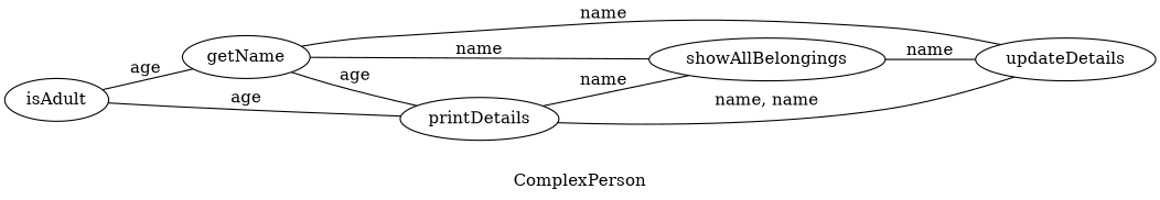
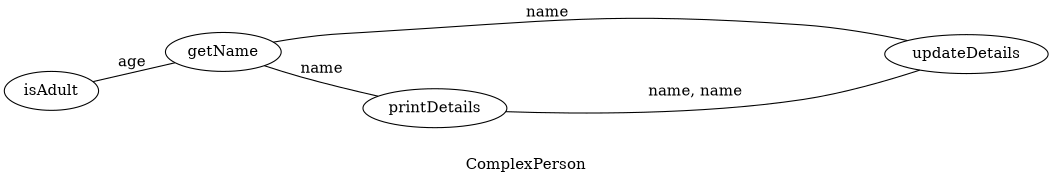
  strict graph {
    label=ComplexPerson
    rankdir=LR
    getName
    printDetails
    updateDetails
-   showAllBelongings
    isAdult
-   getName -- printDetails [label=age]
+   getName -- printDetails [label=name]
    getName -- updateDetails [label=name]
-   getName -- showAllBelongings [label=name]
    printDetails -- updateDetails [label="name, name"]
-   printDetails -- showAllBelongings [label=name]
-   showAllBelongings -- updateDetails [label=name]
    isAdult -- getName [label=age]
-   isAdult -- printDetails [label=age]
  }
